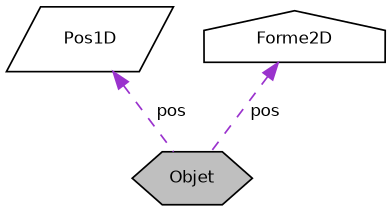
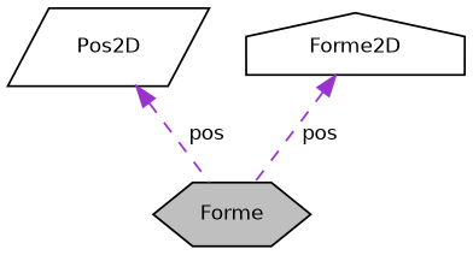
  digraph {
    node [color=black fillcolor=white fontname=Helvetica fontsize=10 style=filled]
    edge [color=darkorchid3 dir=back fontname=Helvetica fontsize=10 labelfontname=Helvetica labelfontsize=10 style=dashed]
-   n1 [fillcolor=grey75 fontcolor=black height=0.2 label=Objet shape=hexagon width=0.4]
-   n2 [height=0.2 label=Pos1D shape=parallelogram width=0.4]
+   n1 [fillcolor=grey75 fontcolor=black height=0.2 label=Forme shape=hexagon width=0.4]
+   n2 [height=0.2 label=Pos2D shape=parallelogram width=0.4]
    n3 [height=0.2 label=Forme2D shape=house width=0.4]
    n2 -> n1 [label=" pos"]
    n3 -> n1 [label=" pos"]
  }
